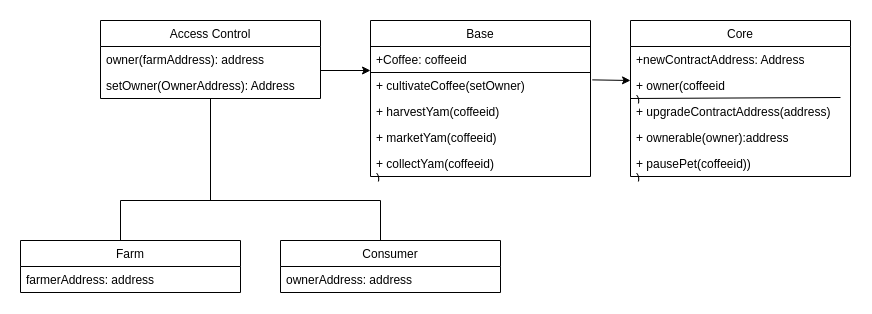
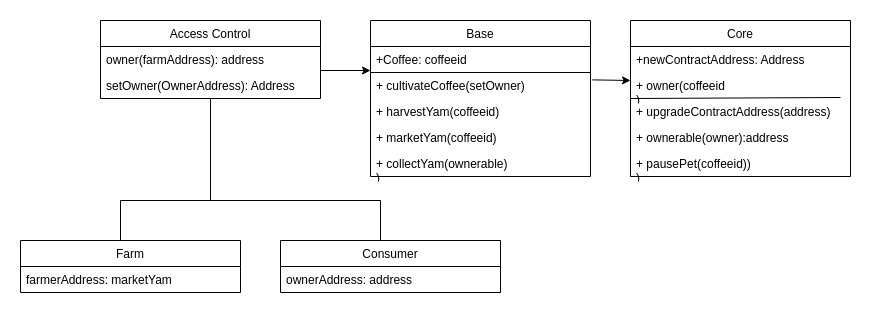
  <mxCell id="0" />
  <mxCell id="1" parent="0" />
  <mxCell id="2" value="Access Control" style="swimlane;fontStyle=0;childLayout=stackLayout;horizontal=1;startSize=26;horizontalStack=0;resizeParent=1;resizeParentMax=0;resizeLast=0;collapsible=1;marginBottom=0;" parent="1" vertex="1"><mxGeometry x="100" y="20" width="220" height="78" as="geometry" /></mxCell>
  <mxCell id="3" value="owner(farmAddress): address" style="text;strokeColor=none;fillColor=none;align=left;verticalAlign=top;spacingLeft=4;spacingRight=4;overflow=hidden;rotatable=0;points=[[0,0.5],[1,0.5]];portConstraint=eastwest;" parent="2" vertex="1"><mxGeometry y="26" width="220" height="26" as="geometry" /></mxCell>
  <mxCell id="4" value="setOwner(OwnerAddress): Address" style="text;strokeColor=none;fillColor=none;align=left;verticalAlign=top;spacingLeft=4;spacingRight=4;overflow=hidden;rotatable=0;points=[[0,0.5],[1,0.5]];portConstraint=eastwest;" parent="2" vertex="1"><mxGeometry y="52" width="220" height="26" as="geometry" /></mxCell>
  <mxCell id="5" value="Base" style="swimlane;fontStyle=0;childLayout=stackLayout;horizontal=1;startSize=26;horizontalStack=0;resizeParent=1;resizeParentMax=0;resizeLast=0;collapsible=1;marginBottom=0;" parent="1" vertex="1"><mxGeometry x="370" y="20" width="220" height="156" as="geometry" /></mxCell>
  <mxCell id="6" value="+Coffee: coffeeid" style="text;fillColor=none;align=left;verticalAlign=top;spacingLeft=4;spacingRight=4;overflow=hidden;rotatable=0;points=[[0,0.5],[1,0.5]];portConstraint=eastwest;strokeColor=#000000;" parent="5" vertex="1"><mxGeometry y="26" width="220" height="26" as="geometry" /></mxCell>
  <mxCell id="7" value="" style="endArrow=classic;html=1;fontSize=11;exitX=1.008;exitY=0.284;exitDx=0;exitDy=0;exitPerimeter=0;" parent="5" source="8" edge="1"><mxGeometry width="50" height="50" relative="1" as="geometry"><mxPoint x="210" y="60" as="sourcePoint" /><mxPoint x="260" y="60" as="targetPoint" /></mxGeometry></mxCell>
  <mxCell id="8" value="+ cultivateCoffee(setOwner)" style="text;strokeColor=none;fillColor=none;align=left;verticalAlign=top;spacingLeft=4;spacingRight=4;overflow=hidden;rotatable=0;points=[[0,0.5],[1,0.5]];portConstraint=eastwest;" parent="5" vertex="1"><mxGeometry y="52" width="220" height="26" as="geometry" /></mxCell>
  <mxCell id="9" value="+ harvestYam(coffeeid)" style="text;strokeColor=none;fillColor=none;align=left;verticalAlign=top;spacingLeft=4;spacingRight=4;overflow=hidden;rotatable=0;points=[[0,0.5],[1,0.5]];portConstraint=eastwest;" parent="5" vertex="1"><mxGeometry y="78" width="220" height="26" as="geometry" /></mxCell>
  <mxCell id="10" value="+ marketYam(coffeeid)" style="text;strokeColor=none;fillColor=none;align=left;verticalAlign=top;spacingLeft=4;spacingRight=4;overflow=hidden;rotatable=0;points=[[0,0.5],[1,0.5]];portConstraint=eastwest;" parent="5" vertex="1"><mxGeometry y="104" width="220" height="26" as="geometry" /></mxCell>
- <mxCell id="11" value="+ collectYam(coffeeid)&#10;)" style="text;strokeColor=none;fillColor=none;align=left;verticalAlign=top;spacingLeft=4;spacingRight=4;overflow=hidden;rotatable=0;points=[[0,0.5],[1,0.5]];portConstraint=eastwest;" parent="5" vertex="1"><mxGeometry y="130" width="220" height="26" as="geometry" /></mxCell>
+ <mxCell id="11" value="+ collectYam(ownerable)&#10;)" style="text;strokeColor=none;fillColor=none;align=left;verticalAlign=top;spacingLeft=4;spacingRight=4;overflow=hidden;rotatable=0;points=[[0,0.5],[1,0.5]];portConstraint=eastwest;" parent="5" vertex="1"><mxGeometry y="130" width="220" height="26" as="geometry" /></mxCell>
  <mxCell id="12" value="Core" style="swimlane;fontStyle=0;childLayout=stackLayout;horizontal=1;startSize=26;horizontalStack=0;resizeParent=1;resizeParentMax=0;resizeLast=0;collapsible=1;marginBottom=0;" parent="1" vertex="1"><mxGeometry x="630" y="20" width="220" height="156" as="geometry" /></mxCell>
  <mxCell id="13" value="+newContractAddress: Address" style="text;fillColor=none;align=left;verticalAlign=top;spacingLeft=4;spacingRight=4;overflow=hidden;rotatable=0;points=[[0,0.5],[1,0.5]];portConstraint=eastwest;" parent="12" vertex="1"><mxGeometry y="26" width="220" height="26" as="geometry" /></mxCell>
  <mxCell id="14" value="+ owner(coffeeid&#10;)" style="text;strokeColor=none;fillColor=none;align=left;verticalAlign=top;spacingLeft=4;spacingRight=4;overflow=hidden;rotatable=0;points=[[0,0.5],[1,0.5]];portConstraint=eastwest;" parent="12" vertex="1"><mxGeometry y="52" width="220" height="26" as="geometry" /></mxCell>
  <mxCell id="15" value="+ upgradeContractAddress(address)" style="text;fillColor=none;align=left;verticalAlign=top;spacingLeft=4;spacingRight=4;overflow=hidden;rotatable=0;points=[[0,0.5],[1,0.5]];portConstraint=eastwest;" parent="12" vertex="1"><mxGeometry y="78" width="220" height="26" as="geometry" /></mxCell>
  <mxCell id="16" value="+ ownerable(owner):address" style="text;strokeColor=none;fillColor=none;align=left;verticalAlign=top;spacingLeft=4;spacingRight=4;overflow=hidden;rotatable=0;points=[[0,0.5],[1,0.5]];portConstraint=eastwest;" parent="12" vertex="1"><mxGeometry y="104" width="220" height="26" as="geometry" /></mxCell>
  <mxCell id="17" value="+ pausePet(coffeeid))&#10;)" style="text;strokeColor=none;fillColor=none;align=left;verticalAlign=top;spacingLeft=4;spacingRight=4;overflow=hidden;rotatable=0;points=[[0,0.5],[1,0.5]];portConstraint=eastwest;" parent="12" vertex="1"><mxGeometry y="130" width="220" height="26" as="geometry" /></mxCell>
  <mxCell id="18" value="" style="endArrow=none;html=1;" parent="1" edge="1"><mxGeometry width="50" height="50" relative="1" as="geometry"><mxPoint x="630" y="98" as="sourcePoint" /><mxPoint x="840" y="97" as="targetPoint" /></mxGeometry></mxCell>
  <mxCell id="19" value="Farm" style="swimlane;fontStyle=0;childLayout=stackLayout;horizontal=1;startSize=26;horizontalStack=0;resizeParent=1;resizeParentMax=0;resizeLast=0;collapsible=1;marginBottom=0;" parent="1" vertex="1"><mxGeometry y="240" width="220" height="52" as="geometry" x="20" /></mxCell>
- <mxCell id="20" value="farmerAddress: address" style="text;strokeColor=none;fillColor=none;align=left;verticalAlign=top;spacingLeft=4;spacingRight=4;overflow=hidden;rotatable=0;points=[[0,0.5],[1,0.5]];portConstraint=eastwest;" parent="19" vertex="1"><mxGeometry y="26" width="220" height="26" as="geometry" /></mxCell>
+ <mxCell id="20" value="farmerAddress: marketYam" style="text;strokeColor=none;fillColor=none;align=left;verticalAlign=top;spacingLeft=4;spacingRight=4;overflow=hidden;rotatable=0;points=[[0,0.5],[1,0.5]];portConstraint=eastwest;" parent="19" vertex="1"><mxGeometry y="26" width="220" height="26" as="geometry" /></mxCell>
  <mxCell id="21" value="Consumer" style="swimlane;fontStyle=0;childLayout=stackLayout;horizontal=1;startSize=26;horizontalStack=0;resizeParent=1;resizeParentMax=0;resizeLast=0;collapsible=1;marginBottom=0;" parent="1" vertex="1"><mxGeometry x="280" y="240" width="220" height="52" as="geometry" /></mxCell>
  <mxCell id="22" value="ownerAddress: address" style="text;strokeColor=none;fillColor=none;align=left;verticalAlign=top;spacingLeft=4;spacingRight=4;overflow=hidden;rotatable=0;points=[[0,0.5],[1,0.5]];portConstraint=eastwest;" parent="21" vertex="1"><mxGeometry y="26" width="220" height="26" as="geometry" /></mxCell>
  <mxCell id="23" value="" style="endArrow=none;html=1;fontSize=11;" parent="1" edge="1"><mxGeometry width="50" height="50" relative="1" as="geometry"><mxPoint x="120" y="240" as="sourcePoint" /><mxPoint x="120" y="200" as="targetPoint" /></mxGeometry></mxCell>
  <mxCell id="24" value="" style="endArrow=none;html=1;fontSize=11;" parent="1" edge="1"><mxGeometry width="50" height="50" relative="1" as="geometry"><mxPoint x="120" y="200" as="sourcePoint" /><mxPoint x="380" y="200" as="targetPoint" /></mxGeometry></mxCell>
  <mxCell id="25" value="" style="endArrow=none;html=1;fontSize=11;" parent="1" edge="1"><mxGeometry width="50" height="50" relative="1" as="geometry"><mxPoint x="380" y="240" as="sourcePoint" /><mxPoint x="380" y="200" as="targetPoint" /></mxGeometry></mxCell>
  <mxCell id="26" value="" style="endArrow=none;html=1;fontSize=11;" parent="1" edge="1"><mxGeometry width="50" height="50" relative="1" as="geometry"><mxPoint x="210" y="200" as="sourcePoint" /><mxPoint x="210" y="98" as="targetPoint" /></mxGeometry></mxCell>
  <mxCell id="27" value="" style="endArrow=classic;html=1;fontSize=11;" parent="1" edge="1"><mxGeometry width="50" height="50" relative="1" as="geometry"><mxPoint x="320" y="70" as="sourcePoint" /><mxPoint x="370" y="70" as="targetPoint" /></mxGeometry></mxCell>
